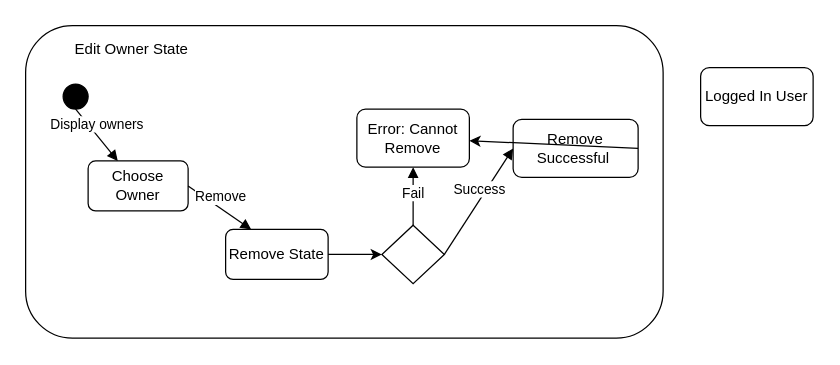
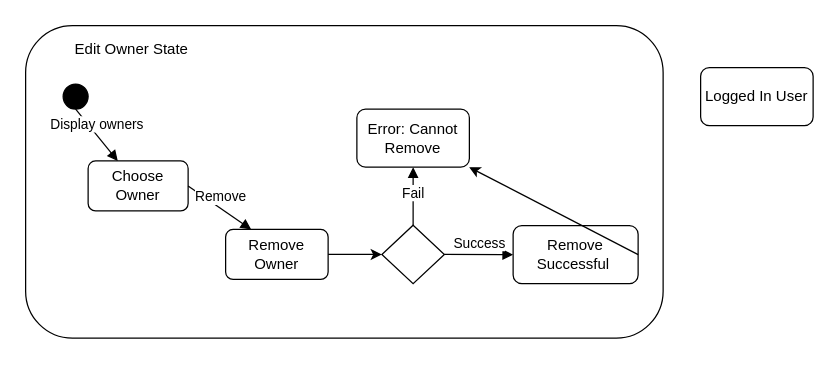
  <mxCell id="0" />
  <mxCell id="1" parent="0" />
  <mxCell id="2" value="" style="rounded=1;whiteSpace=wrap;html=1;" vertex="1" parent="1"><mxGeometry x="20" y="20" width="510" height="250" as="geometry" /></mxCell>
  <mxCell id="3" value="Edit Owner State" style="text;html=1;strokeColor=none;fillColor=none;align=center;verticalAlign=middle;whiteSpace=wrap;rounded=0;" vertex="1" parent="1"><mxGeometry x="40" y="28.55" width="130" height="20" as="geometry" /></mxCell>
  <mxCell id="4" value="Choose Owner" style="shape=ext;rounded=1;html=1;whiteSpace=wrap;" vertex="1" parent="1"><mxGeometry x="70" y="128.23" width="80" height="40" as="geometry" /></mxCell>
  <mxCell id="5" value="" style="shape=mxgraph.bpmn.shape;html=1;verticalLabelPosition=bottom;labelBackgroundColor=#ffffff;verticalAlign=top;align=center;perimeter=ellipsePerimeter;outlineConnect=0;outline=standard;symbol=general;fillColor=#000000;" vertex="1" parent="1"><mxGeometry x="50" y="66.78" width="20" height="20" as="geometry" /></mxCell>
- <mxCell id="6" value="Remove State" style="shape=ext;rounded=1;html=1;whiteSpace=wrap;" vertex="1" parent="1"><mxGeometry x="180" y="183.06" width="82" height="40" as="geometry" /></mxCell>
+ <mxCell id="6" value="Remove Owner" style="shape=ext;rounded=1;html=1;whiteSpace=wrap;" vertex="1" parent="1"><mxGeometry x="180" y="183.06" width="82" height="40" as="geometry" /></mxCell>
  <mxCell id="7" value="Remove" style="html=1;verticalAlign=bottom;endArrow=block;exitX=1;exitY=0.5;exitDx=0;exitDy=0;entryX=0.25;entryY=0;entryDx=0;entryDy=0;" edge="1" parent="1" source="4" target="6"><mxGeometry width="80" relative="1" as="geometry"><mxPoint x="235" y="186.61" as="sourcePoint" /><mxPoint x="390" y="220" as="targetPoint" /><Array as="points" /></mxGeometry></mxCell>
  <mxCell id="8" value="Display owners" style="html=1;verticalAlign=bottom;endArrow=block;exitX=0.5;exitY=1;exitDx=0;exitDy=0;" edge="1" parent="1" source="5" target="4"><mxGeometry width="80" relative="1" as="geometry"><mxPoint x="127.1" y="112.9" as="sourcePoint" /><mxPoint x="110" y="200" as="targetPoint" /><Array as="points" /></mxGeometry></mxCell>
  <mxCell id="9" value="Logged In User" style="shape=ext;rounded=1;html=1;whiteSpace=wrap;" vertex="1" parent="1"><mxGeometry x="560" y="53.55" width="90" height="46.45" as="geometry" /></mxCell>
  <mxCell id="10" value="" style="rhombus;whiteSpace=wrap;html=1;" vertex="1" parent="1"><mxGeometry x="305" y="179.67" width="50" height="46.78" as="geometry" /></mxCell>
  <mxCell id="11" value="Fail" style="html=1;verticalAlign=bottom;endArrow=block;exitX=0.5;exitY=0;exitDx=0;exitDy=0;entryX=0.5;entryY=1;entryDx=0;entryDy=0;" edge="1" parent="1" source="10" target="13"><mxGeometry x="-0.261" width="80" relative="1" as="geometry"><mxPoint x="355" y="300" as="sourcePoint" /><mxPoint x="330" y="197" as="targetPoint" /><Array as="points" /><mxPoint as="offset" /></mxGeometry></mxCell>
  <mxCell id="12" value="Success" style="html=1;verticalAlign=bottom;endArrow=block;exitX=1;exitY=0.5;exitDx=0;exitDy=0;entryX=0;entryY=0.5;entryDx=0;entryDy=0;" edge="1" parent="1" source="10" target="14"><mxGeometry width="80" relative="1" as="geometry"><mxPoint x="255" y="253.39" as="sourcePoint" /><mxPoint x="430" y="320" as="targetPoint" /><Array as="points" /></mxGeometry></mxCell>
  <mxCell id="13" value="Error: Cannot Remove" style="shape=ext;rounded=1;html=1;whiteSpace=wrap;" vertex="1" parent="1"><mxGeometry x="285" y="86.78" width="90" height="46.45" as="geometry" /></mxCell>
- <mxCell id="14" value="Remove Successful&amp;nbsp;" style="shape=ext;rounded=1;html=1;whiteSpace=wrap;" vertex="1" parent="1"><mxGeometry x="410" y="95" width="100" height="46.45" as="geometry" /></mxCell>
+ <mxCell id="14" value="Remove Successful&amp;nbsp;" style="shape=ext;rounded=1;html=1;whiteSpace=wrap;" vertex="1" parent="1"><mxGeometry x="410" y="180" width="100" height="46.45" as="geometry" /></mxCell>
  <mxCell id="15" value="" style="endArrow=classic;html=1;exitX=1;exitY=0.5;exitDx=0;exitDy=0;" edge="1" parent="1" source="14" target="13"><mxGeometry width="50" height="50" relative="1" as="geometry"><mxPoint x="375" y="220" as="sourcePoint" /><mxPoint x="550" y="320.165" as="targetPoint" /></mxGeometry></mxCell>
  <mxCell id="16" value="" style="endArrow=classic;html=1;exitX=1;exitY=0.5;exitDx=0;exitDy=0;entryX=0;entryY=0.5;entryDx=0;entryDy=0;" edge="1" parent="1" source="6" target="10"><mxGeometry width="50" height="50" relative="1" as="geometry"><mxPoint x="330" y="230" as="sourcePoint" /><mxPoint x="380" y="180" as="targetPoint" /></mxGeometry></mxCell>
